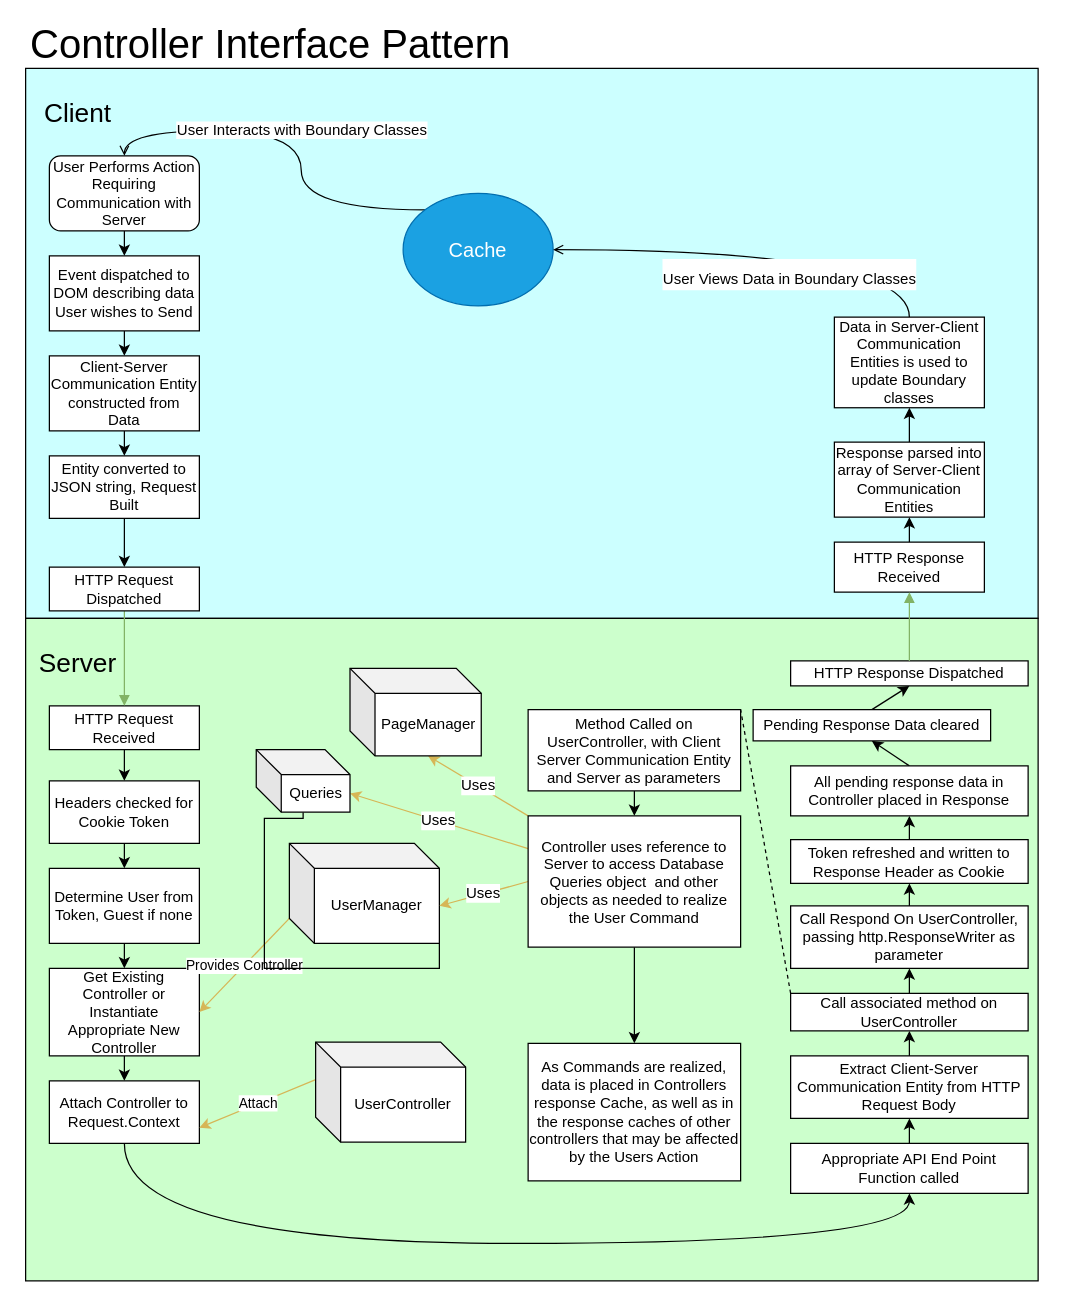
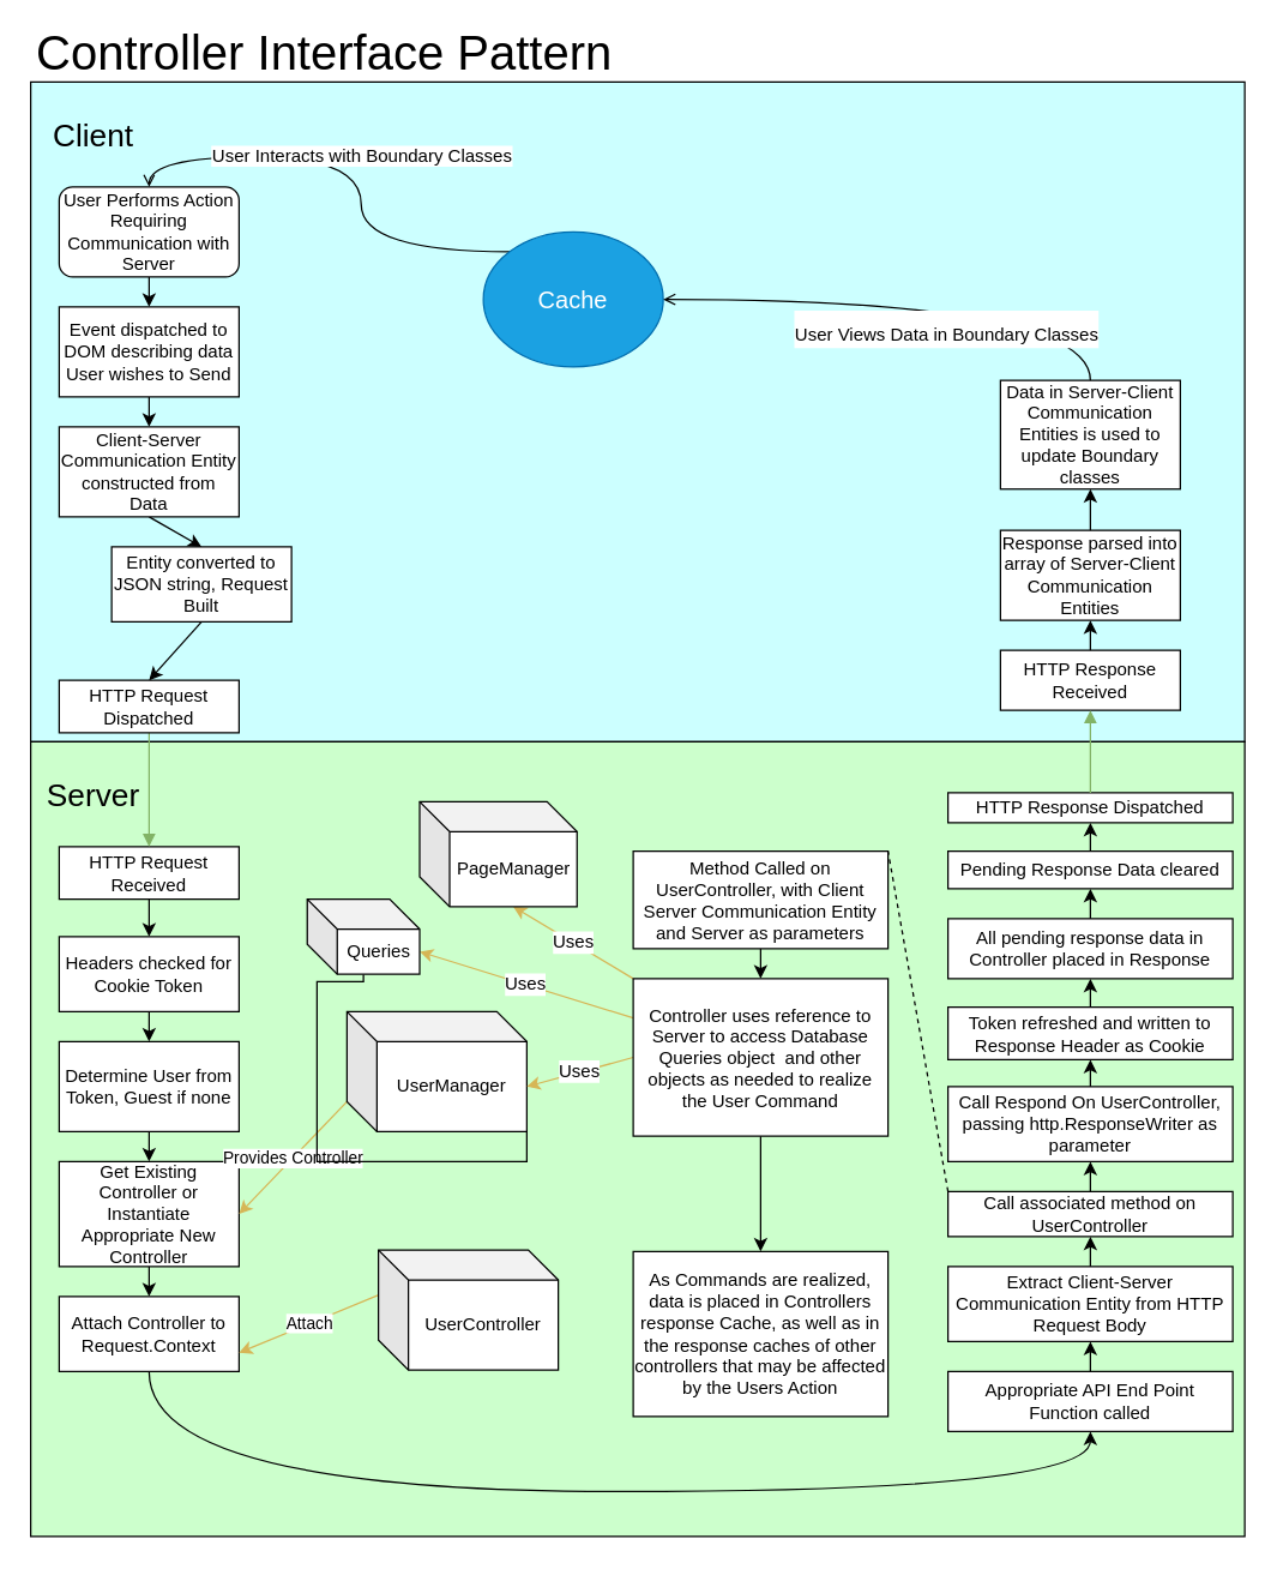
  <mxCell id="0" />
  <mxCell id="1" parent="0" />
  <mxCell id="2" value="" style="rounded=0;whiteSpace=wrap;html=1;fontSize=21;fillColor=#CCFFFF;" vertex="1" parent="1"><mxGeometry x="20" y="54" width="810" height="440" as="geometry" /></mxCell>
  <mxCell id="3" value="" style="rounded=0;whiteSpace=wrap;html=1;fillColor=#CCFFCC;" vertex="1" parent="1"><mxGeometry x="20" y="494" width="810" height="530" as="geometry" /></mxCell>
  <mxCell id="4" style="edgeStyle=none;rounded=0;orthogonalLoop=1;jettySize=auto;html=1;exitX=0.5;exitY=1;exitDx=0;exitDy=0;entryX=0.5;entryY=0;entryDx=0;entryDy=0;endArrow=classic;endFill=1;" edge="1" parent="1" source="5" target="13"><mxGeometry relative="1" as="geometry" /></mxCell>
  <mxCell id="5" value="Event dispatched to DOM describing data User wishes to Send" style="rounded=0;whiteSpace=wrap;html=1;" vertex="1" parent="1"><mxGeometry x="39" y="204" width="120" height="60" as="geometry" /></mxCell>
  <mxCell id="6" value="&lt;span style=&quot;background-color: rgb(255, 255, 255);&quot;&gt;User Interacts with Boundary Classes&lt;/span&gt;" style="edgeStyle=orthogonalEdgeStyle;curved=1;rounded=0;orthogonalLoop=1;jettySize=auto;html=1;exitX=0;exitY=0;exitDx=0;exitDy=0;entryX=0.5;entryY=0;entryDx=0;entryDy=0;labelBackgroundColor=none;fontSize=12;endArrow=open;endFill=0;" edge="1" parent="1" source="7" target="9"><mxGeometry relative="1" as="geometry" /></mxCell>
  <mxCell id="7" value="&lt;font style=&quot;font-size: 16px;&quot;&gt;Cache&lt;/font&gt;" style="ellipse;whiteSpace=wrap;html=1;fillColor=#1ba1e2;fontColor=#ffffff;strokeColor=#006EAF;" vertex="1" parent="1"><mxGeometry x="322" y="154" width="120" height="90" as="geometry" /></mxCell>
  <mxCell id="8" style="rounded=0;orthogonalLoop=1;jettySize=auto;html=1;exitX=0.5;exitY=1;exitDx=0;exitDy=0;entryX=0.5;entryY=0;entryDx=0;entryDy=0;endArrow=classic;endFill=1;" edge="1" parent="1" source="9" target="5"><mxGeometry relative="1" as="geometry" /></mxCell>
  <mxCell id="9" value="User Performs Action Requiring Communication with Server" style="rounded=1;whiteSpace=wrap;html=1;" vertex="1" parent="1"><mxGeometry x="39" y="124" width="120" height="60" as="geometry" /></mxCell>
  <mxCell id="10" style="edgeStyle=none;rounded=0;orthogonalLoop=1;jettySize=auto;html=1;exitX=0.5;exitY=1;exitDx=0;exitDy=0;entryX=0.5;entryY=0;entryDx=0;entryDy=0;fontSize=21;endArrow=classic;endFill=1;" edge="1" parent="1" source="11" target="58"><mxGeometry relative="1" as="geometry" /></mxCell>
- <mxCell id="11" value="Entity converted to JSON string, Request Built" style="rounded=0;whiteSpace=wrap;html=1;" vertex="1" parent="1"><mxGeometry x="39" y="364" width="120" height="50" as="geometry" /></mxCell>
+ <mxCell id="11" value="Entity converted to JSON string, Request Built" style="rounded=0;whiteSpace=wrap;html=1;" vertex="1" parent="1"><mxGeometry x="74" y="364" width="120" height="50" as="geometry" /></mxCell>
  <mxCell id="12" style="edgeStyle=none;rounded=0;orthogonalLoop=1;jettySize=auto;html=1;exitX=0.5;exitY=1;exitDx=0;exitDy=0;entryX=0.5;entryY=0;entryDx=0;entryDy=0;endArrow=classic;endFill=1;" edge="1" parent="1" source="13" target="11"><mxGeometry relative="1" as="geometry" /></mxCell>
  <mxCell id="13" value="Client-Server Communication Entity constructed from Data" style="rounded=0;whiteSpace=wrap;html=1;" vertex="1" parent="1"><mxGeometry x="39" y="284" width="120" height="60" as="geometry" /></mxCell>
  <mxCell id="14" style="edgeStyle=none;rounded=0;orthogonalLoop=1;jettySize=auto;html=1;exitX=0.5;exitY=1;exitDx=0;exitDy=0;entryX=0.5;entryY=0;entryDx=0;entryDy=0;endArrow=classic;endFill=1;" edge="1" parent="1" source="15" target="17"><mxGeometry relative="1" as="geometry" /></mxCell>
  <mxCell id="15" value="HTTP Request Received" style="rounded=0;whiteSpace=wrap;html=1;" vertex="1" parent="1"><mxGeometry x="39" y="564" width="120" height="35" as="geometry" /></mxCell>
  <mxCell id="16" style="edgeStyle=none;rounded=0;orthogonalLoop=1;jettySize=auto;html=1;exitX=0.5;exitY=1;exitDx=0;exitDy=0;entryX=0.5;entryY=0;entryDx=0;entryDy=0;" edge="1" parent="1" source="17" target="26"><mxGeometry relative="1" as="geometry" /></mxCell>
  <mxCell id="17" value="Headers checked for Cookie Token" style="rounded=0;whiteSpace=wrap;html=1;" vertex="1" parent="1"><mxGeometry x="39" y="624" width="120" height="50" as="geometry" /></mxCell>
  <mxCell id="18" style="edgeStyle=none;rounded=0;orthogonalLoop=1;jettySize=auto;html=1;exitX=0.5;exitY=1;exitDx=0;exitDy=0;entryX=0.5;entryY=0;entryDx=0;entryDy=0;" edge="1" parent="1" source="19" target="21"><mxGeometry relative="1" as="geometry" /></mxCell>
  <mxCell id="19" value="Get Existing Controller or Instantiate Appropriate New Controller" style="rounded=0;whiteSpace=wrap;html=1;" vertex="1" parent="1"><mxGeometry x="39" y="774" width="120" height="70" as="geometry" /></mxCell>
  <mxCell id="20" style="edgeStyle=orthogonalEdgeStyle;rounded=0;orthogonalLoop=1;jettySize=auto;html=1;exitX=0.5;exitY=1;exitDx=0;exitDy=0;entryX=0.5;entryY=1;entryDx=0;entryDy=0;labelBackgroundColor=#FFFFFF;fontSize=12;endArrow=classic;endFill=1;curved=1;" edge="1" parent="1" source="21" target="28"><mxGeometry relative="1" as="geometry"><Array as="points"><mxPoint x="99" y="994" /><mxPoint x="727" y="994" /></Array></mxGeometry></mxCell>
  <mxCell id="21" value="Attach Controller to Request.Context" style="rounded=0;whiteSpace=wrap;html=1;" vertex="1" parent="1"><mxGeometry x="39" y="864" width="120" height="50" as="geometry" /></mxCell>
  <mxCell id="22" value="Provides Controller" style="rounded=0;orthogonalLoop=1;jettySize=auto;html=1;exitX=0;exitY=0;exitDx=0;exitDy=60;exitPerimeter=0;entryX=1;entryY=0.5;entryDx=0;entryDy=0;fillColor=#fff2cc;strokeColor=#d6b656;" edge="1" parent="1" source="24" target="19"><mxGeometry relative="1" as="geometry" /></mxCell>
  <mxCell id="23" style="edgeStyle=orthogonalEdgeStyle;rounded=0;orthogonalLoop=1;jettySize=auto;html=1;exitX=1;exitY=1;exitDx=0;exitDy=0;exitPerimeter=0;endArrow=none;endFill=0;" edge="1" parent="1" source="24" target="65"><mxGeometry relative="1" as="geometry" /></mxCell>
  <mxCell id="24" value="UserManager" style="shape=cube;whiteSpace=wrap;html=1;boundedLbl=1;backgroundOutline=1;darkOpacity=0.05;darkOpacity2=0.1;" vertex="1" parent="1"><mxGeometry x="231" y="674" width="120" height="80" as="geometry" /></mxCell>
  <mxCell id="25" style="edgeStyle=none;rounded=0;orthogonalLoop=1;jettySize=auto;html=1;exitX=0.5;exitY=1;exitDx=0;exitDy=0;entryX=0.5;entryY=0;entryDx=0;entryDy=0;" edge="1" parent="1" source="26" target="19"><mxGeometry relative="1" as="geometry" /></mxCell>
  <mxCell id="26" value="Determine User from Token, Guest if none" style="rounded=0;whiteSpace=wrap;html=1;" vertex="1" parent="1"><mxGeometry x="39" y="694" width="120" height="60" as="geometry" /></mxCell>
  <mxCell id="27" style="edgeStyle=none;rounded=0;orthogonalLoop=1;jettySize=auto;html=1;exitX=0.5;exitY=0;exitDx=0;exitDy=0;entryX=0.5;entryY=1;entryDx=0;entryDy=0;endArrow=classic;endFill=1;" edge="1" parent="1" source="28" target="30"><mxGeometry relative="1" as="geometry" /></mxCell>
  <mxCell id="28" value="Appropriate API End Point Function called" style="rounded=0;whiteSpace=wrap;html=1;" vertex="1" parent="1"><mxGeometry x="632" y="914" width="190" height="40" as="geometry" /></mxCell>
  <mxCell id="29" style="edgeStyle=none;rounded=0;orthogonalLoop=1;jettySize=auto;html=1;exitX=0.5;exitY=0;exitDx=0;exitDy=0;entryX=0.5;entryY=1;entryDx=0;entryDy=0;endArrow=classic;endFill=1;" edge="1" parent="1" source="30" target="35"><mxGeometry relative="1" as="geometry" /></mxCell>
  <mxCell id="30" value="Extract Client-Server Communication Entity from HTTP Request Body" style="rounded=0;whiteSpace=wrap;html=1;" vertex="1" parent="1"><mxGeometry x="632" y="844" width="190" height="50" as="geometry" /></mxCell>
  <mxCell id="31" value="Attach" style="edgeStyle=none;rounded=0;orthogonalLoop=1;jettySize=auto;html=1;exitX=0;exitY=0;exitDx=0;exitDy=30;exitPerimeter=0;entryX=1;entryY=0.75;entryDx=0;entryDy=0;fillColor=#fff2cc;strokeColor=#d6b656;" edge="1" parent="1" source="32" target="21"><mxGeometry relative="1" as="geometry" /></mxCell>
  <mxCell id="32" value="UserController" style="shape=cube;whiteSpace=wrap;html=1;boundedLbl=1;backgroundOutline=1;darkOpacity=0.05;darkOpacity2=0.1;" vertex="1" parent="1"><mxGeometry x="252" y="833" width="120" height="80" as="geometry" /></mxCell>
  <mxCell id="33" style="edgeStyle=none;rounded=0;orthogonalLoop=1;jettySize=auto;html=1;exitX=0.5;exitY=0;exitDx=0;exitDy=0;entryX=0.5;entryY=1;entryDx=0;entryDy=0;endArrow=classic;endFill=1;" edge="1" parent="1" source="35" target="44"><mxGeometry relative="1" as="geometry" /></mxCell>
  <mxCell id="34" style="edgeStyle=none;rounded=0;orthogonalLoop=1;jettySize=auto;html=1;exitX=0;exitY=0;exitDx=0;exitDy=0;entryX=1;entryY=0;entryDx=0;entryDy=0;labelBackgroundColor=#FFFFFF;fontSize=12;endArrow=none;endFill=0;dashed=1;" edge="1" parent="1" source="35" target="37"><mxGeometry relative="1" as="geometry" /></mxCell>
  <mxCell id="35" value="Call associated method on UserController" style="rounded=0;whiteSpace=wrap;html=1;" vertex="1" parent="1"><mxGeometry x="632" y="794" width="190" height="30" as="geometry" /></mxCell>
  <mxCell id="36" style="edgeStyle=orthogonalEdgeStyle;curved=1;rounded=0;orthogonalLoop=1;jettySize=auto;html=1;exitX=0.5;exitY=1;exitDx=0;exitDy=0;entryX=0.5;entryY=0;entryDx=0;entryDy=0;labelBackgroundColor=#FFFFFF;fontSize=32;endArrow=classic;endFill=1;" edge="1" parent="1" source="37" target="42"><mxGeometry relative="1" as="geometry" /></mxCell>
  <mxCell id="37" value="Method Called on UserController, with Client Server Communication Entity and Server as parameters" style="rounded=0;whiteSpace=wrap;html=1;" vertex="1" parent="1"><mxGeometry x="422" y="567" width="170" height="65" as="geometry" /></mxCell>
  <mxCell id="38" style="edgeStyle=orthogonalEdgeStyle;curved=1;rounded=0;orthogonalLoop=1;jettySize=auto;html=1;exitX=0.5;exitY=1;exitDx=0;exitDy=0;entryX=0.5;entryY=0;entryDx=0;entryDy=0;labelBackgroundColor=#FFFFFF;fontSize=32;endArrow=classic;endFill=1;" edge="1" parent="1" source="42" target="45"><mxGeometry relative="1" as="geometry" /></mxCell>
  <mxCell id="39" value="Uses" style="edgeStyle=none;rounded=0;orthogonalLoop=1;jettySize=auto;html=1;exitX=0;exitY=0.5;exitDx=0;exitDy=0;entryX=0;entryY=0;entryDx=120;entryDy=50;entryPerimeter=0;labelBackgroundColor=#FFFFFF;fontSize=12;endArrow=classic;endFill=1;fillColor=#fff2cc;strokeColor=#d6b656;" edge="1" parent="1" source="42" target="24"><mxGeometry relative="1" as="geometry" /></mxCell>
  <mxCell id="40" value="Uses" style="edgeStyle=none;rounded=0;orthogonalLoop=1;jettySize=auto;html=1;exitX=0;exitY=0.25;exitDx=0;exitDy=0;entryX=0;entryY=0;entryDx=75;entryDy=35;entryPerimeter=0;labelBackgroundColor=#FFFFFF;fontSize=12;endArrow=classic;endFill=1;fillColor=#fff2cc;strokeColor=#d6b656;" edge="1" parent="1" source="42" target="65"><mxGeometry relative="1" as="geometry" /></mxCell>
  <mxCell id="41" value="Uses" style="edgeStyle=none;rounded=0;orthogonalLoop=1;jettySize=auto;html=1;exitX=0;exitY=0;exitDx=0;exitDy=0;entryX=0;entryY=0;entryDx=62.5;entryDy=70;entryPerimeter=0;labelBackgroundColor=#FFFFFF;fontSize=12;endArrow=classic;endFill=1;fillColor=#fff2cc;strokeColor=#d6b656;" edge="1" parent="1" source="42" target="64"><mxGeometry relative="1" as="geometry" /></mxCell>
  <mxCell id="42" value="Controller uses reference to Server to access Database Queries object&amp;nbsp; and other objects as needed to realize the User Command" style="rounded=0;whiteSpace=wrap;html=1;" vertex="1" parent="1"><mxGeometry x="422" y="652" width="170" height="105" as="geometry" /></mxCell>
  <mxCell id="43" style="edgeStyle=none;rounded=0;orthogonalLoop=1;jettySize=auto;html=1;exitX=0.5;exitY=0;exitDx=0;exitDy=0;entryX=0.5;entryY=1;entryDx=0;entryDy=0;endArrow=classic;endFill=1;" edge="1" parent="1" source="44" target="47"><mxGeometry relative="1" as="geometry" /></mxCell>
  <mxCell id="44" value="Call Respond On UserController, passing http.ResponseWriter as parameter" style="rounded=0;whiteSpace=wrap;html=1;" vertex="1" parent="1"><mxGeometry x="632" y="724" width="190" height="50" as="geometry" /></mxCell>
  <mxCell id="45" value="As Commands are realized, data is placed in Controllers response Cache, as well as in the response caches of other controllers that may be affected by the Users Action" style="rounded=0;whiteSpace=wrap;html=1;" vertex="1" parent="1"><mxGeometry x="422" y="834" width="170" height="110" as="geometry" /></mxCell>
  <mxCell id="46" style="edgeStyle=none;rounded=0;orthogonalLoop=1;jettySize=auto;html=1;exitX=0.5;exitY=0;exitDx=0;exitDy=0;entryX=0.5;entryY=1;entryDx=0;entryDy=0;endArrow=classic;endFill=1;" edge="1" parent="1" source="47" target="49"><mxGeometry relative="1" as="geometry" /></mxCell>
  <mxCell id="47" value="Token refreshed and written to Response Header as Cookie" style="rounded=0;whiteSpace=wrap;html=1;" vertex="1" parent="1"><mxGeometry x="632" y="671" width="190" height="35" as="geometry" /></mxCell>
  <mxCell id="48" style="edgeStyle=none;rounded=0;orthogonalLoop=1;jettySize=auto;html=1;exitX=0.5;exitY=0;exitDx=0;exitDy=0;entryX=0.5;entryY=1;entryDx=0;entryDy=0;endArrow=classic;endFill=1;" edge="1" parent="1" source="49" target="55"><mxGeometry relative="1" as="geometry" /></mxCell>
  <mxCell id="49" value="All pending response data in Controller placed in Response" style="rounded=0;whiteSpace=wrap;html=1;" vertex="1" parent="1"><mxGeometry x="632" y="612" width="190" height="40" as="geometry" /></mxCell>
  <mxCell id="50" style="edgeStyle=none;rounded=0;orthogonalLoop=1;jettySize=auto;html=1;exitX=0.5;exitY=0;exitDx=0;exitDy=0;entryX=0.5;entryY=1;entryDx=0;entryDy=0;endArrow=classic;endFill=1;" edge="1" parent="1" source="51" target="53"><mxGeometry relative="1" as="geometry" /></mxCell>
  <mxCell id="51" value="Response parsed into array of Server-Client Communication Entities" style="rounded=0;whiteSpace=wrap;html=1;" vertex="1" parent="1"><mxGeometry x="667" y="353" width="120" height="60" as="geometry" /></mxCell>
  <mxCell id="52" value="&lt;font style=&quot;font-size: 12px;&quot;&gt;User Views Data in Boundary Classes&lt;/font&gt;" style="edgeStyle=orthogonalEdgeStyle;rounded=0;orthogonalLoop=1;jettySize=auto;html=1;exitX=0.5;exitY=0;exitDx=0;exitDy=0;entryX=1;entryY=0.5;entryDx=0;entryDy=0;fontSize=21;endArrow=open;endFill=0;curved=1;" edge="1" parent="1" source="53" target="7"><mxGeometry x="-0.116" y="20" relative="1" as="geometry"><mxPoint as="offset" /></mxGeometry></mxCell>
  <mxCell id="53" value="Data in Server-Client Communication Entities is used to update Boundary classes" style="rounded=0;whiteSpace=wrap;html=1;" vertex="1" parent="1"><mxGeometry x="667" y="253" width="120" height="72.5" as="geometry" /></mxCell>
  <mxCell id="54" style="edgeStyle=none;rounded=0;orthogonalLoop=1;jettySize=auto;html=1;exitX=0.5;exitY=0;exitDx=0;exitDy=0;entryX=0.5;entryY=1;entryDx=0;entryDy=0;endArrow=classic;endFill=1;" edge="1" parent="1" source="55" target="56"><mxGeometry relative="1" as="geometry" /></mxCell>
- <mxCell id="55" value="Pending Response Data cleared" style="rounded=0;whiteSpace=wrap;html=1;" vertex="1" parent="1"><mxGeometry x="602" y="567" width="190" height="25" as="geometry" /></mxCell>
+ <mxCell id="55" value="Pending Response Data cleared" style="rounded=0;whiteSpace=wrap;html=1;" vertex="1" parent="1"><mxGeometry x="632" y="567" width="190" height="25" as="geometry" /></mxCell>
  <mxCell id="56" value="HTTP Response Dispatched" style="rounded=0;whiteSpace=wrap;html=1;" vertex="1" parent="1"><mxGeometry x="632" y="528" width="190" height="20" as="geometry" /></mxCell>
  <mxCell id="57" style="edgeStyle=none;rounded=0;orthogonalLoop=1;jettySize=auto;html=1;exitX=0.5;exitY=1;exitDx=0;exitDy=0;entryX=0.5;entryY=0;entryDx=0;entryDy=0;fontSize=21;endArrow=block;endFill=1;fillColor=#d5e8d4;strokeColor=#82b366;" edge="1" parent="1" source="58" target="15"><mxGeometry relative="1" as="geometry" /></mxCell>
  <mxCell id="58" value="HTTP Request Dispatched" style="rounded=0;whiteSpace=wrap;html=1;" vertex="1" parent="1"><mxGeometry x="39" y="453" width="120" height="35" as="geometry" /></mxCell>
  <mxCell id="59" style="edgeStyle=none;rounded=0;orthogonalLoop=1;jettySize=auto;html=1;exitX=0.5;exitY=0;exitDx=0;exitDy=0;entryX=0.5;entryY=1;entryDx=0;entryDy=0;endArrow=classic;endFill=1;" edge="1" parent="1" source="60" target="51"><mxGeometry relative="1" as="geometry" /></mxCell>
  <mxCell id="60" value="HTTP Response Received" style="rounded=0;whiteSpace=wrap;html=1;" vertex="1" parent="1"><mxGeometry x="667" y="433" width="120" height="40" as="geometry" /></mxCell>
  <mxCell id="61" value="&lt;font style=&quot;font-size: 21px;&quot;&gt;Server&lt;/font&gt;" style="text;html=1;strokeColor=none;fillColor=none;align=center;verticalAlign=middle;whiteSpace=wrap;rounded=0;" vertex="1" parent="1"><mxGeometry x="32" y="514" width="60" height="30" as="geometry" /></mxCell>
  <mxCell id="62" value="Client" style="text;html=1;strokeColor=none;fillColor=none;align=center;verticalAlign=middle;whiteSpace=wrap;rounded=0;fontSize=21;" vertex="1" parent="1"><mxGeometry x="32" y="74" width="60" height="30" as="geometry" /></mxCell>
  <mxCell id="63" value="&lt;font style=&quot;font-size: 32px;&quot;&gt;Controller Interface Pattern&lt;/font&gt;" style="text;html=1;strokeColor=none;fillColor=none;align=left;verticalAlign=middle;whiteSpace=wrap;rounded=0;fontSize=12;" vertex="1" parent="1"><mxGeometry x="22" y="20" width="440" height="30" as="geometry" /></mxCell>
  <mxCell id="64" value="PageManager" style="shape=cube;whiteSpace=wrap;html=1;boundedLbl=1;backgroundOutline=1;darkOpacity=0.05;darkOpacity2=0.1;" vertex="1" parent="1"><mxGeometry x="279.5" y="534" width="105" height="70" as="geometry" /></mxCell>
  <mxCell id="65" value="Queries" style="shape=cube;whiteSpace=wrap;html=1;boundedLbl=1;backgroundOutline=1;darkOpacity=0.05;darkOpacity2=0.1;" vertex="1" parent="1"><mxGeometry x="204.5" y="599" width="75" height="50" as="geometry" /></mxCell>
  <mxCell id="66" style="edgeStyle=none;rounded=0;orthogonalLoop=1;jettySize=auto;html=1;exitX=0.5;exitY=0;exitDx=0;exitDy=0;entryX=0.5;entryY=1;entryDx=0;entryDy=0;fontSize=21;endArrow=block;endFill=1;fillColor=#d5e8d4;strokeColor=#82b366;" edge="1" parent="1" source="56" target="60"><mxGeometry relative="1" as="geometry"><mxPoint x="109" y="483" as="sourcePoint" /><mxPoint x="109" y="574" as="targetPoint" /></mxGeometry></mxCell>
